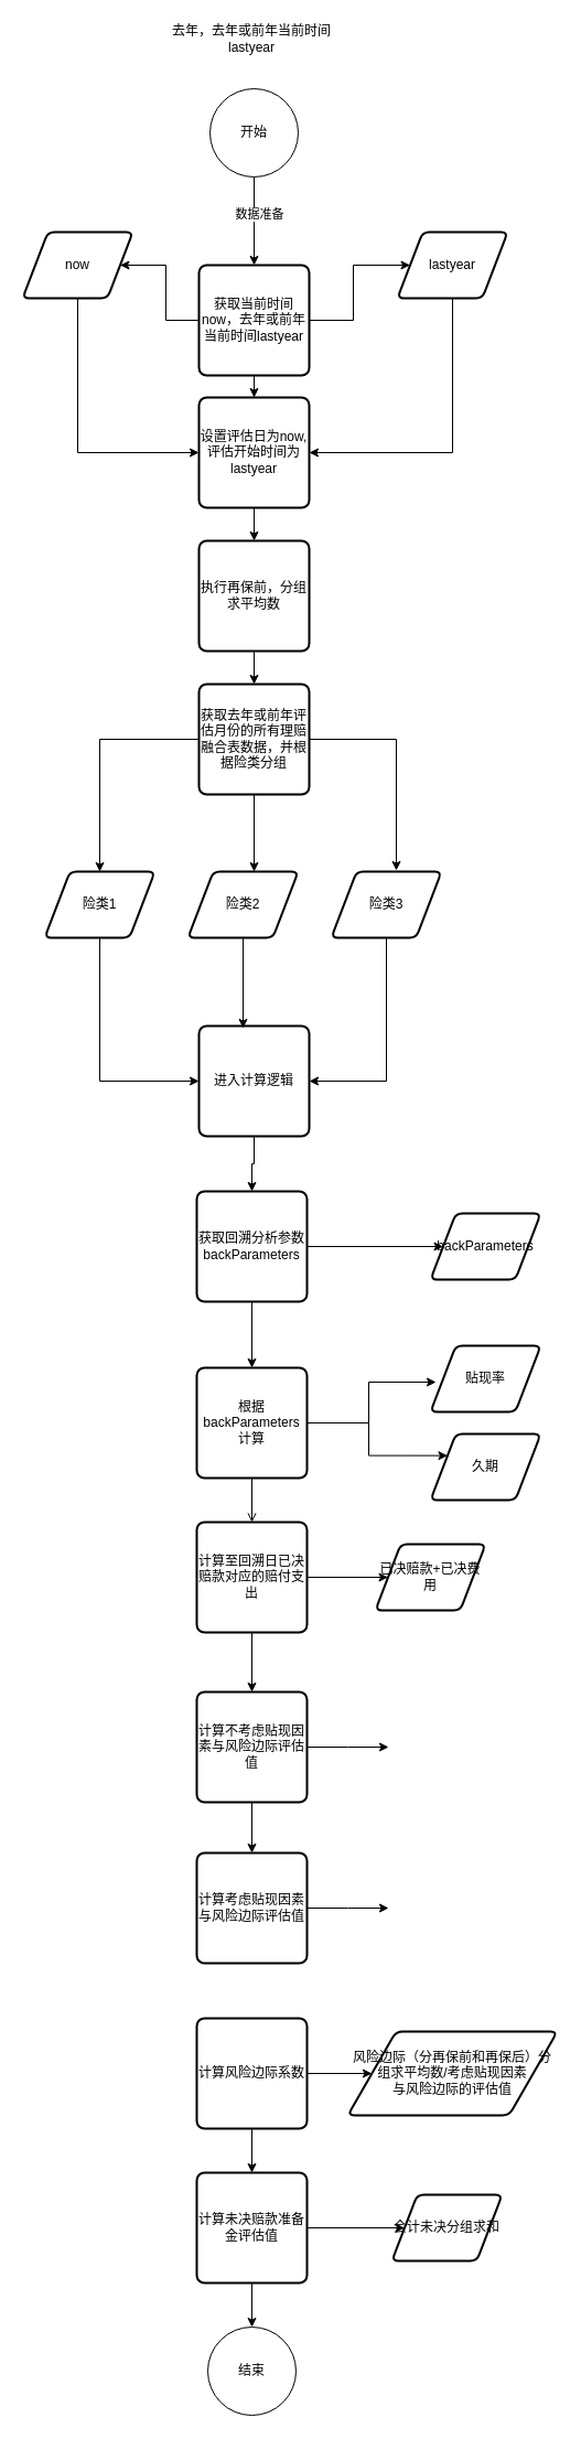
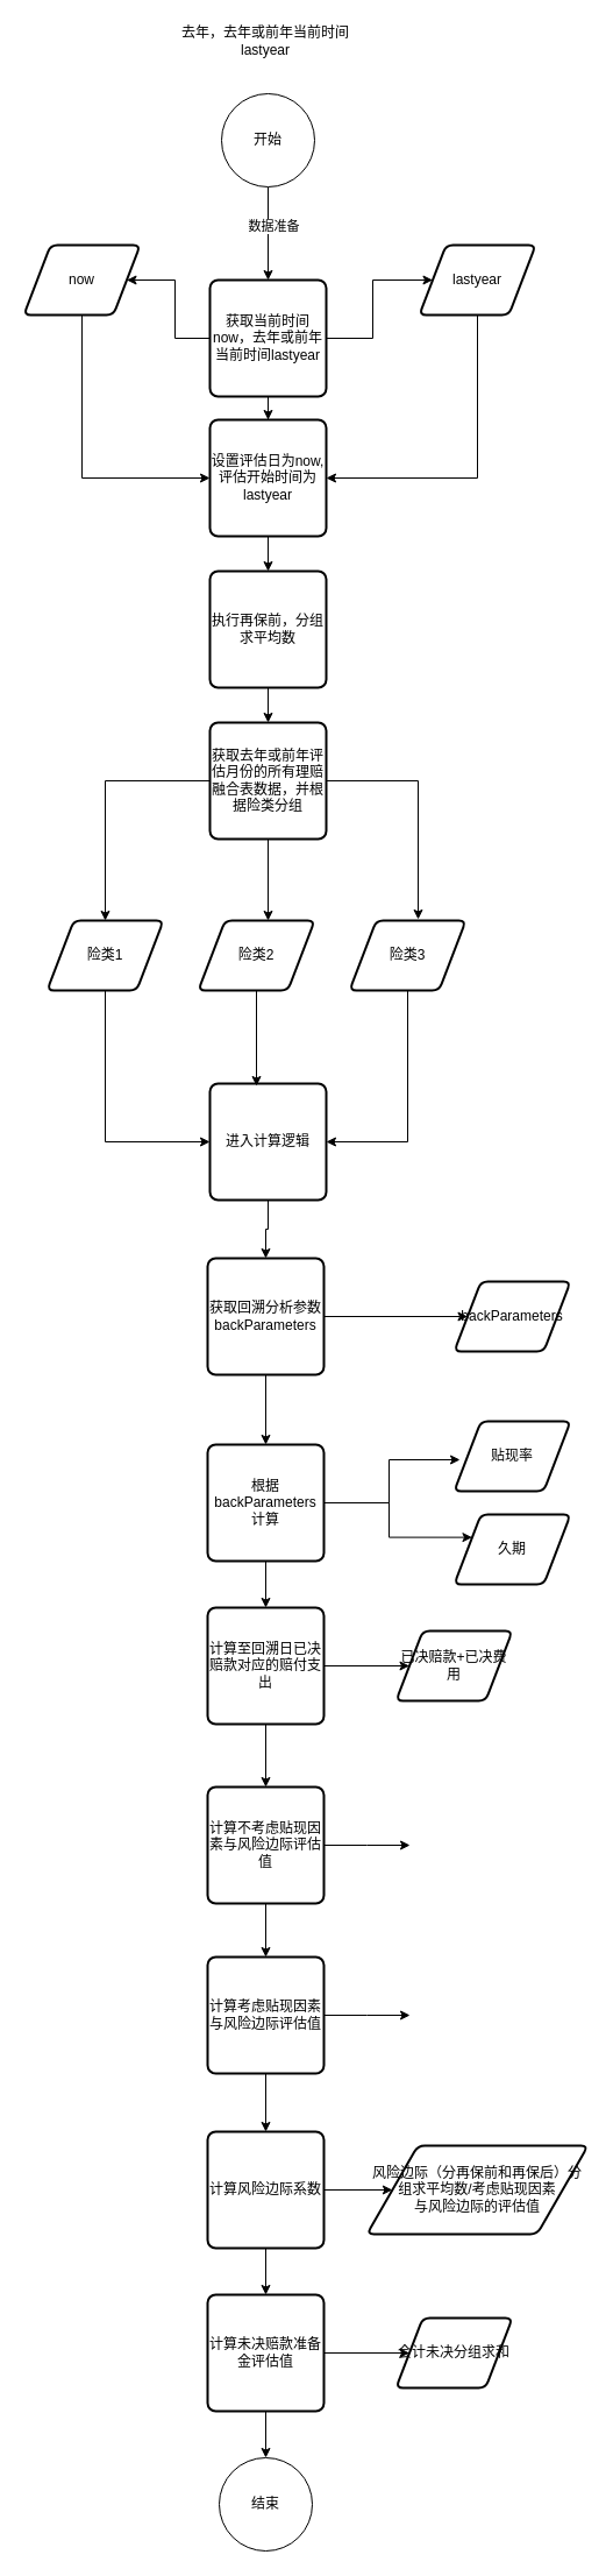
  <mxCell id="0" />
  <mxCell id="1" parent="0" />
  <mxCell id="2" value="去年，去年或前年当前时间lastyear" style="text;strokeColor=none;align=center;fillColor=none;html=1;verticalAlign=middle;whiteSpace=wrap;rounded=0;" vertex="1" parent="1"><mxGeometry x="150" y="20" width="156" height="30" as="geometry" /></mxCell>
  <mxCell id="3" value="" style="edgeStyle=orthogonalEdgeStyle;rounded=0;orthogonalLoop=1;jettySize=auto;html=1;" edge="1" parent="1" source="5" target="9"><mxGeometry relative="1" as="geometry" /></mxCell>
  <mxCell id="4" value="数据准备" style="edgeLabel;html=1;align=center;verticalAlign=middle;resizable=0;points=[];" vertex="1" connectable="0" parent="3"><mxGeometry x="-0.167" y="4" relative="1" as="geometry"><mxPoint as="offset" /></mxGeometry></mxCell>
  <mxCell id="5" value="开始" style="ellipse;whiteSpace=wrap;html=1;aspect=fixed;" vertex="1" parent="1"><mxGeometry x="190" y="80" width="80" height="80" as="geometry" /></mxCell>
  <mxCell id="6" style="edgeStyle=orthogonalEdgeStyle;rounded=0;orthogonalLoop=1;jettySize=auto;html=1;" edge="1" parent="1" source="9" target="13"><mxGeometry relative="1" as="geometry" /></mxCell>
  <mxCell id="7" style="edgeStyle=orthogonalEdgeStyle;rounded=0;orthogonalLoop=1;jettySize=auto;html=1;" edge="1" parent="1" source="9" target="11"><mxGeometry relative="1" as="geometry" /></mxCell>
  <mxCell id="8" value="" style="edgeStyle=orthogonalEdgeStyle;rounded=0;orthogonalLoop=1;jettySize=auto;html=1;" edge="1" parent="1" source="9" target="15"><mxGeometry relative="1" as="geometry" /></mxCell>
  <mxCell id="9" value="获取当前时间now，去年或前年当前时间lastyear" style="rounded=1;whiteSpace=wrap;html=1;absoluteArcSize=1;arcSize=14;strokeWidth=2;" vertex="1" parent="1"><mxGeometry x="180" y="240" width="100" height="100" as="geometry" /></mxCell>
  <mxCell id="10" style="edgeStyle=orthogonalEdgeStyle;rounded=0;orthogonalLoop=1;jettySize=auto;html=1;entryX=0;entryY=0.5;entryDx=0;entryDy=0;" edge="1" parent="1" source="11" target="15"><mxGeometry relative="1" as="geometry"><mxPoint x="70" y="520" as="targetPoint" /><Array as="points"><mxPoint x="70" y="410" /></Array></mxGeometry></mxCell>
  <mxCell id="11" value="now" style="shape=parallelogram;html=1;strokeWidth=2;perimeter=parallelogramPerimeter;whiteSpace=wrap;rounded=1;arcSize=12;size=0.23;" vertex="1" parent="1"><mxGeometry x="20" y="210" width="100" height="60" as="geometry" /></mxCell>
  <mxCell id="12" style="edgeStyle=orthogonalEdgeStyle;rounded=0;orthogonalLoop=1;jettySize=auto;html=1;entryX=1;entryY=0.5;entryDx=0;entryDy=0;" edge="1" parent="1" source="13" target="15"><mxGeometry relative="1" as="geometry"><mxPoint x="410" y="500" as="targetPoint" /><Array as="points"><mxPoint x="410" y="410" /></Array></mxGeometry></mxCell>
  <mxCell id="13" value="lastyear" style="shape=parallelogram;html=1;strokeWidth=2;perimeter=parallelogramPerimeter;whiteSpace=wrap;rounded=1;arcSize=12;size=0.23;" vertex="1" parent="1"><mxGeometry x="360" y="210" width="100" height="60" as="geometry" /></mxCell>
  <mxCell id="14" value="" style="edgeStyle=orthogonalEdgeStyle;rounded=0;orthogonalLoop=1;jettySize=auto;html=1;" edge="1" parent="1" source="15" target="17"><mxGeometry relative="1" as="geometry" /></mxCell>
  <mxCell id="15" value="设置评估日为now,评估开始时间为lastyear" style="rounded=1;whiteSpace=wrap;html=1;absoluteArcSize=1;arcSize=14;strokeWidth=2;" vertex="1" parent="1"><mxGeometry x="180" y="360" width="100" height="100" as="geometry" /></mxCell>
  <mxCell id="16" value="" style="edgeStyle=orthogonalEdgeStyle;rounded=0;orthogonalLoop=1;jettySize=auto;html=1;" edge="1" parent="1" source="17" target="19"><mxGeometry relative="1" as="geometry" /></mxCell>
  <mxCell id="17" value="执行再保前，分组求平均数" style="rounded=1;whiteSpace=wrap;html=1;absoluteArcSize=1;arcSize=14;strokeWidth=2;" vertex="1" parent="1"><mxGeometry x="180" y="490" width="100" height="100" as="geometry" /></mxCell>
  <mxCell id="18" style="edgeStyle=orthogonalEdgeStyle;rounded=0;orthogonalLoop=1;jettySize=auto;html=1;entryX=0.5;entryY=0;entryDx=0;entryDy=0;" edge="1" parent="1" source="19" target="21"><mxGeometry relative="1" as="geometry" /></mxCell>
  <mxCell id="19" value="获取去年或前年评估月份的所有理赔融合表数据，并根据险类分组" style="rounded=1;whiteSpace=wrap;html=1;absoluteArcSize=1;arcSize=14;strokeWidth=2;" vertex="1" parent="1"><mxGeometry x="180" y="620" width="100" height="100" as="geometry" /></mxCell>
  <mxCell id="20" style="edgeStyle=orthogonalEdgeStyle;rounded=0;orthogonalLoop=1;jettySize=auto;html=1;entryX=0;entryY=0.5;entryDx=0;entryDy=0;" edge="1" parent="1" source="21" target="28"><mxGeometry relative="1" as="geometry"><mxPoint x="90" y="1020" as="targetPoint" /><Array as="points"><mxPoint x="90" y="980" /></Array></mxGeometry></mxCell>
  <mxCell id="21" value="险类1" style="shape=parallelogram;html=1;strokeWidth=2;perimeter=parallelogramPerimeter;whiteSpace=wrap;rounded=1;arcSize=12;size=0.23;" vertex="1" parent="1"><mxGeometry x="40" y="790" width="100" height="60" as="geometry" /></mxCell>
  <mxCell id="22" value="险类2" style="shape=parallelogram;html=1;strokeWidth=2;perimeter=parallelogramPerimeter;whiteSpace=wrap;rounded=1;arcSize=12;size=0.23;" vertex="1" parent="1"><mxGeometry x="170" y="790" width="100" height="60" as="geometry" /></mxCell>
  <mxCell id="23" style="edgeStyle=orthogonalEdgeStyle;rounded=0;orthogonalLoop=1;jettySize=auto;html=1;entryX=1;entryY=0.5;entryDx=0;entryDy=0;" edge="1" parent="1" source="24" target="28"><mxGeometry relative="1" as="geometry"><mxPoint x="350" y="1060" as="targetPoint" /><Array as="points"><mxPoint x="350" y="980" /></Array></mxGeometry></mxCell>
  <mxCell id="24" value="险类3" style="shape=parallelogram;html=1;strokeWidth=2;perimeter=parallelogramPerimeter;whiteSpace=wrap;rounded=1;arcSize=12;size=0.23;" vertex="1" parent="1"><mxGeometry x="300" y="790" width="100" height="60" as="geometry" /></mxCell>
  <mxCell id="25" style="edgeStyle=orthogonalEdgeStyle;rounded=0;orthogonalLoop=1;jettySize=auto;html=1;entryX=0.6;entryY=0;entryDx=0;entryDy=0;entryPerimeter=0;" edge="1" parent="1" source="19" target="22"><mxGeometry relative="1" as="geometry" /></mxCell>
  <mxCell id="26" style="edgeStyle=orthogonalEdgeStyle;rounded=0;orthogonalLoop=1;jettySize=auto;html=1;entryX=0.59;entryY=-0.017;entryDx=0;entryDy=0;entryPerimeter=0;" edge="1" parent="1" source="19" target="24"><mxGeometry relative="1" as="geometry" /></mxCell>
  <mxCell id="27" value="" style="edgeStyle=orthogonalEdgeStyle;rounded=0;orthogonalLoop=1;jettySize=auto;html=1;" edge="1" parent="1" source="28" target="32"><mxGeometry relative="1" as="geometry" /></mxCell>
  <mxCell id="28" value="进入计算逻辑" style="rounded=1;whiteSpace=wrap;html=1;absoluteArcSize=1;arcSize=14;strokeWidth=2;" vertex="1" parent="1"><mxGeometry x="180" y="930" width="100" height="100" as="geometry" /></mxCell>
  <mxCell id="29" style="edgeStyle=orthogonalEdgeStyle;rounded=0;orthogonalLoop=1;jettySize=auto;html=1;entryX=0.4;entryY=0.02;entryDx=0;entryDy=0;entryPerimeter=0;" edge="1" parent="1" source="22" target="28"><mxGeometry relative="1" as="geometry" /></mxCell>
  <mxCell id="30" value="" style="edgeStyle=orthogonalEdgeStyle;rounded=0;orthogonalLoop=1;jettySize=auto;html=1;" edge="1" parent="1" source="32" target="33"><mxGeometry relative="1" as="geometry" /></mxCell>
  <mxCell id="31" value="" style="edgeStyle=orthogonalEdgeStyle;rounded=0;orthogonalLoop=1;jettySize=auto;html=1;" edge="1" parent="1" source="32" target="36"><mxGeometry relative="1" as="geometry" /></mxCell>
  <mxCell id="32" value="获取回溯分析参数backParameters" style="rounded=1;whiteSpace=wrap;html=1;absoluteArcSize=1;arcSize=14;strokeWidth=2;" vertex="1" parent="1"><mxGeometry x="178" y="1080" width="100" height="100" as="geometry" /></mxCell>
  <mxCell id="33" value="backParameters" style="shape=parallelogram;html=1;strokeWidth=2;perimeter=parallelogramPerimeter;whiteSpace=wrap;rounded=1;arcSize=12;size=0.23;" vertex="1" parent="1"><mxGeometry x="390" y="1100" width="100" height="60" as="geometry" /></mxCell>
  <mxCell id="34" style="edgeStyle=orthogonalEdgeStyle;rounded=0;orthogonalLoop=1;jettySize=auto;html=1;entryX=0;entryY=0.25;entryDx=0;entryDy=0;" edge="1" parent="1" source="36" target="38"><mxGeometry relative="1" as="geometry" /></mxCell>
- <mxCell id="35" value="" style="edgeStyle=orthogonalEdgeStyle;rounded=0;orthogonalLoop=1;jettySize=auto;html=1;endArrow=open;" edge="1" parent="1" source="36" target="42"><mxGeometry relative="1" as="geometry" /></mxCell>
+ <mxCell id="35" value="" style="edgeStyle=orthogonalEdgeStyle;rounded=0;orthogonalLoop=1;jettySize=auto;html=1;" edge="1" parent="1" source="36" target="42"><mxGeometry relative="1" as="geometry" /></mxCell>
  <mxCell id="36" value="根据backParameters计算" style="rounded=1;whiteSpace=wrap;html=1;absoluteArcSize=1;arcSize=14;strokeWidth=2;" vertex="1" parent="1"><mxGeometry x="178" y="1240" width="100" height="100" as="geometry" /></mxCell>
  <mxCell id="37" value="贴现率" style="shape=parallelogram;html=1;strokeWidth=2;perimeter=parallelogramPerimeter;whiteSpace=wrap;rounded=1;arcSize=12;size=0.23;" vertex="1" parent="1"><mxGeometry x="390" y="1220" width="100" height="60" as="geometry" /></mxCell>
  <mxCell id="38" value="久期" style="shape=parallelogram;html=1;strokeWidth=2;perimeter=parallelogramPerimeter;whiteSpace=wrap;rounded=1;arcSize=12;size=0.23;" vertex="1" parent="1"><mxGeometry x="390" y="1300" width="100" height="60" as="geometry" /></mxCell>
  <mxCell id="39" style="edgeStyle=orthogonalEdgeStyle;rounded=0;orthogonalLoop=1;jettySize=auto;html=1;entryX=0.05;entryY=0.55;entryDx=0;entryDy=0;entryPerimeter=0;" edge="1" parent="1" source="36" target="37"><mxGeometry relative="1" as="geometry" /></mxCell>
  <mxCell id="40" value="" style="edgeStyle=orthogonalEdgeStyle;rounded=0;orthogonalLoop=1;jettySize=auto;html=1;" edge="1" parent="1" source="42" target="43"><mxGeometry relative="1" as="geometry" /></mxCell>
  <mxCell id="41" value="" style="edgeStyle=orthogonalEdgeStyle;rounded=0;orthogonalLoop=1;jettySize=auto;html=1;" edge="1" parent="1" source="42" target="46"><mxGeometry relative="1" as="geometry" /></mxCell>
  <mxCell id="42" value="计算至回溯日已决赔款对应的赔付支出" style="rounded=1;whiteSpace=wrap;html=1;absoluteArcSize=1;arcSize=14;strokeWidth=2;" vertex="1" parent="1"><mxGeometry x="178" y="1380" width="100" height="100" as="geometry" /></mxCell>
  <mxCell id="43" value="已决赔款+已决费用" style="shape=parallelogram;html=1;strokeWidth=2;perimeter=parallelogramPerimeter;whiteSpace=wrap;rounded=1;arcSize=12;size=0.23;" vertex="1" parent="1"><mxGeometry x="340" y="1400" width="100" height="60" as="geometry" /></mxCell>
  <mxCell id="44" value="" style="edgeStyle=orthogonalEdgeStyle;rounded=0;orthogonalLoop=1;jettySize=auto;html=1;" edge="1" parent="1" source="46"><mxGeometry relative="1" as="geometry"><mxPoint x="352" y="1584" as="targetPoint" /></mxGeometry></mxCell>
  <mxCell id="45" value="" style="edgeStyle=orthogonalEdgeStyle;rounded=0;orthogonalLoop=1;jettySize=auto;html=1;" edge="1" parent="1" source="46" target="49"><mxGeometry relative="1" as="geometry" /></mxCell>
  <mxCell id="46" value="计算不考虑贴现因素与风险边际评估值" style="rounded=1;whiteSpace=wrap;html=1;absoluteArcSize=1;arcSize=14;strokeWidth=2;" vertex="1" parent="1"><mxGeometry x="178" y="1534" width="100" height="100" as="geometry" /></mxCell>
+ <mxCell id="47" value="" style="edgeStyle=orthogonalEdgeStyle;rounded=0;orthogonalLoop=1;jettySize=auto;html=1;" edge="1" parent="1" source="49" target="52"><mxGeometry relative="1" as="geometry" /></mxCell>
  <mxCell id="48" value="" style="edgeStyle=orthogonalEdgeStyle;rounded=0;orthogonalLoop=1;jettySize=auto;html=1;" edge="1" parent="1" source="49"><mxGeometry relative="1" as="geometry"><mxPoint x="352" y="1730" as="targetPoint" /></mxGeometry></mxCell>
  <mxCell id="49" value="计算考虑贴现因素与风险边际评估值" style="rounded=1;whiteSpace=wrap;html=1;absoluteArcSize=1;arcSize=14;strokeWidth=2;" vertex="1" parent="1"><mxGeometry x="178" y="1680" width="100" height="100" as="geometry" /></mxCell>
  <mxCell id="50" value="" style="edgeStyle=orthogonalEdgeStyle;rounded=0;orthogonalLoop=1;jettySize=auto;html=1;" edge="1" parent="1" source="52" target="56"><mxGeometry relative="1" as="geometry" /></mxCell>
  <mxCell id="51" value="" style="edgeStyle=orthogonalEdgeStyle;rounded=0;orthogonalLoop=1;jettySize=auto;html=1;" edge="1" parent="1" source="52" target="53"><mxGeometry relative="1" as="geometry" /></mxCell>
  <mxCell id="52" value="计算风险边际系数" style="rounded=1;whiteSpace=wrap;html=1;absoluteArcSize=1;arcSize=14;strokeWidth=2;" vertex="1" parent="1"><mxGeometry x="178" y="1830" width="100" height="100" as="geometry" /></mxCell>
  <mxCell id="53" value="&lt;div&gt;风险边际（分再保前和再保后）分组求平均数/考虑贴现因素&lt;/div&gt;&lt;div&gt;与风险边际的评估值&lt;/div&gt;" style="shape=parallelogram;html=1;strokeWidth=2;perimeter=parallelogramPerimeter;whiteSpace=wrap;rounded=1;arcSize=12;size=0.23;" vertex="1" parent="1"><mxGeometry x="315" y="1842" width="190" height="76" as="geometry" /></mxCell>
  <mxCell id="54" value="" style="edgeStyle=orthogonalEdgeStyle;rounded=0;orthogonalLoop=1;jettySize=auto;html=1;" edge="1" parent="1" source="56" target="57"><mxGeometry relative="1" as="geometry" /></mxCell>
  <mxCell id="55" value="" style="edgeStyle=orthogonalEdgeStyle;rounded=0;orthogonalLoop=1;jettySize=auto;html=1;" edge="1" parent="1" source="56" target="58"><mxGeometry relative="1" as="geometry" /></mxCell>
  <mxCell id="56" value="计算未决赔款准备金评估值" style="rounded=1;whiteSpace=wrap;html=1;absoluteArcSize=1;arcSize=14;strokeWidth=2;" vertex="1" parent="1"><mxGeometry x="178" y="1970" width="100" height="100" as="geometry" /></mxCell>
- <mxCell id="57" value="会计未决分组求和" style="shape=parallelogram;html=1;strokeWidth=2;perimeter=parallelogramPerimeter;whiteSpace=wrap;rounded=1;arcSize=12;size=0.23;" vertex="1" parent="1"><mxGeometry x="355" y="1990" width="100" height="60" as="geometry" /></mxCell>
+ <mxCell id="57" value="会计未决分组求和" style="shape=parallelogram;html=1;strokeWidth=2;perimeter=parallelogramPerimeter;whiteSpace=wrap;rounded=1;arcSize=12;size=0.23;" vertex="1" parent="1"><mxGeometry x="340" y="1990" width="100" height="60" as="geometry" /></mxCell>
  <mxCell id="58" value="结束" style="ellipse;whiteSpace=wrap;html=1;aspect=fixed;" vertex="1" parent="1"><mxGeometry x="188" y="2110" width="80" height="80" as="geometry" /></mxCell>
